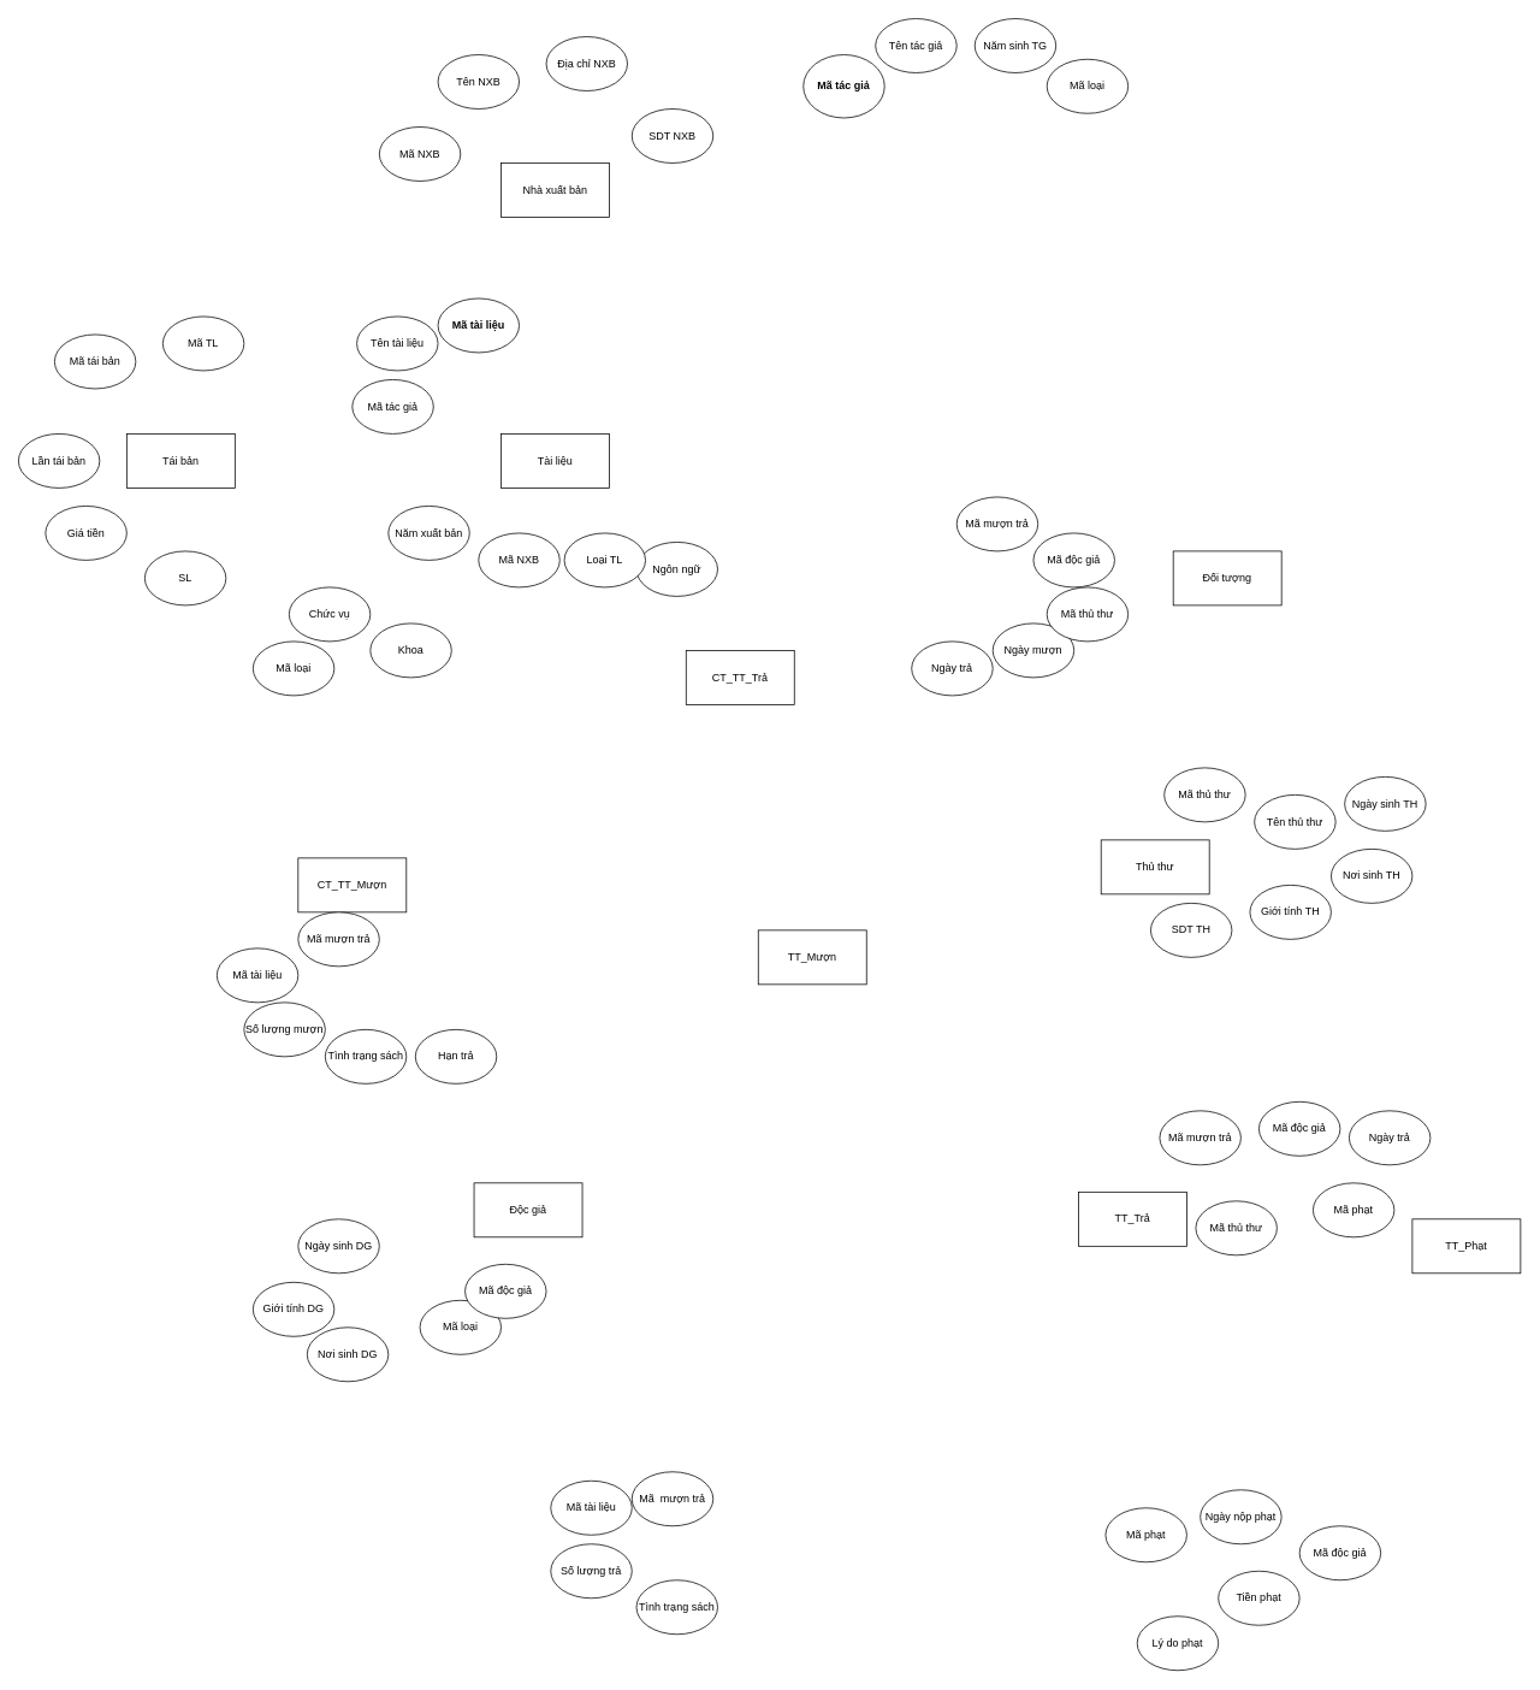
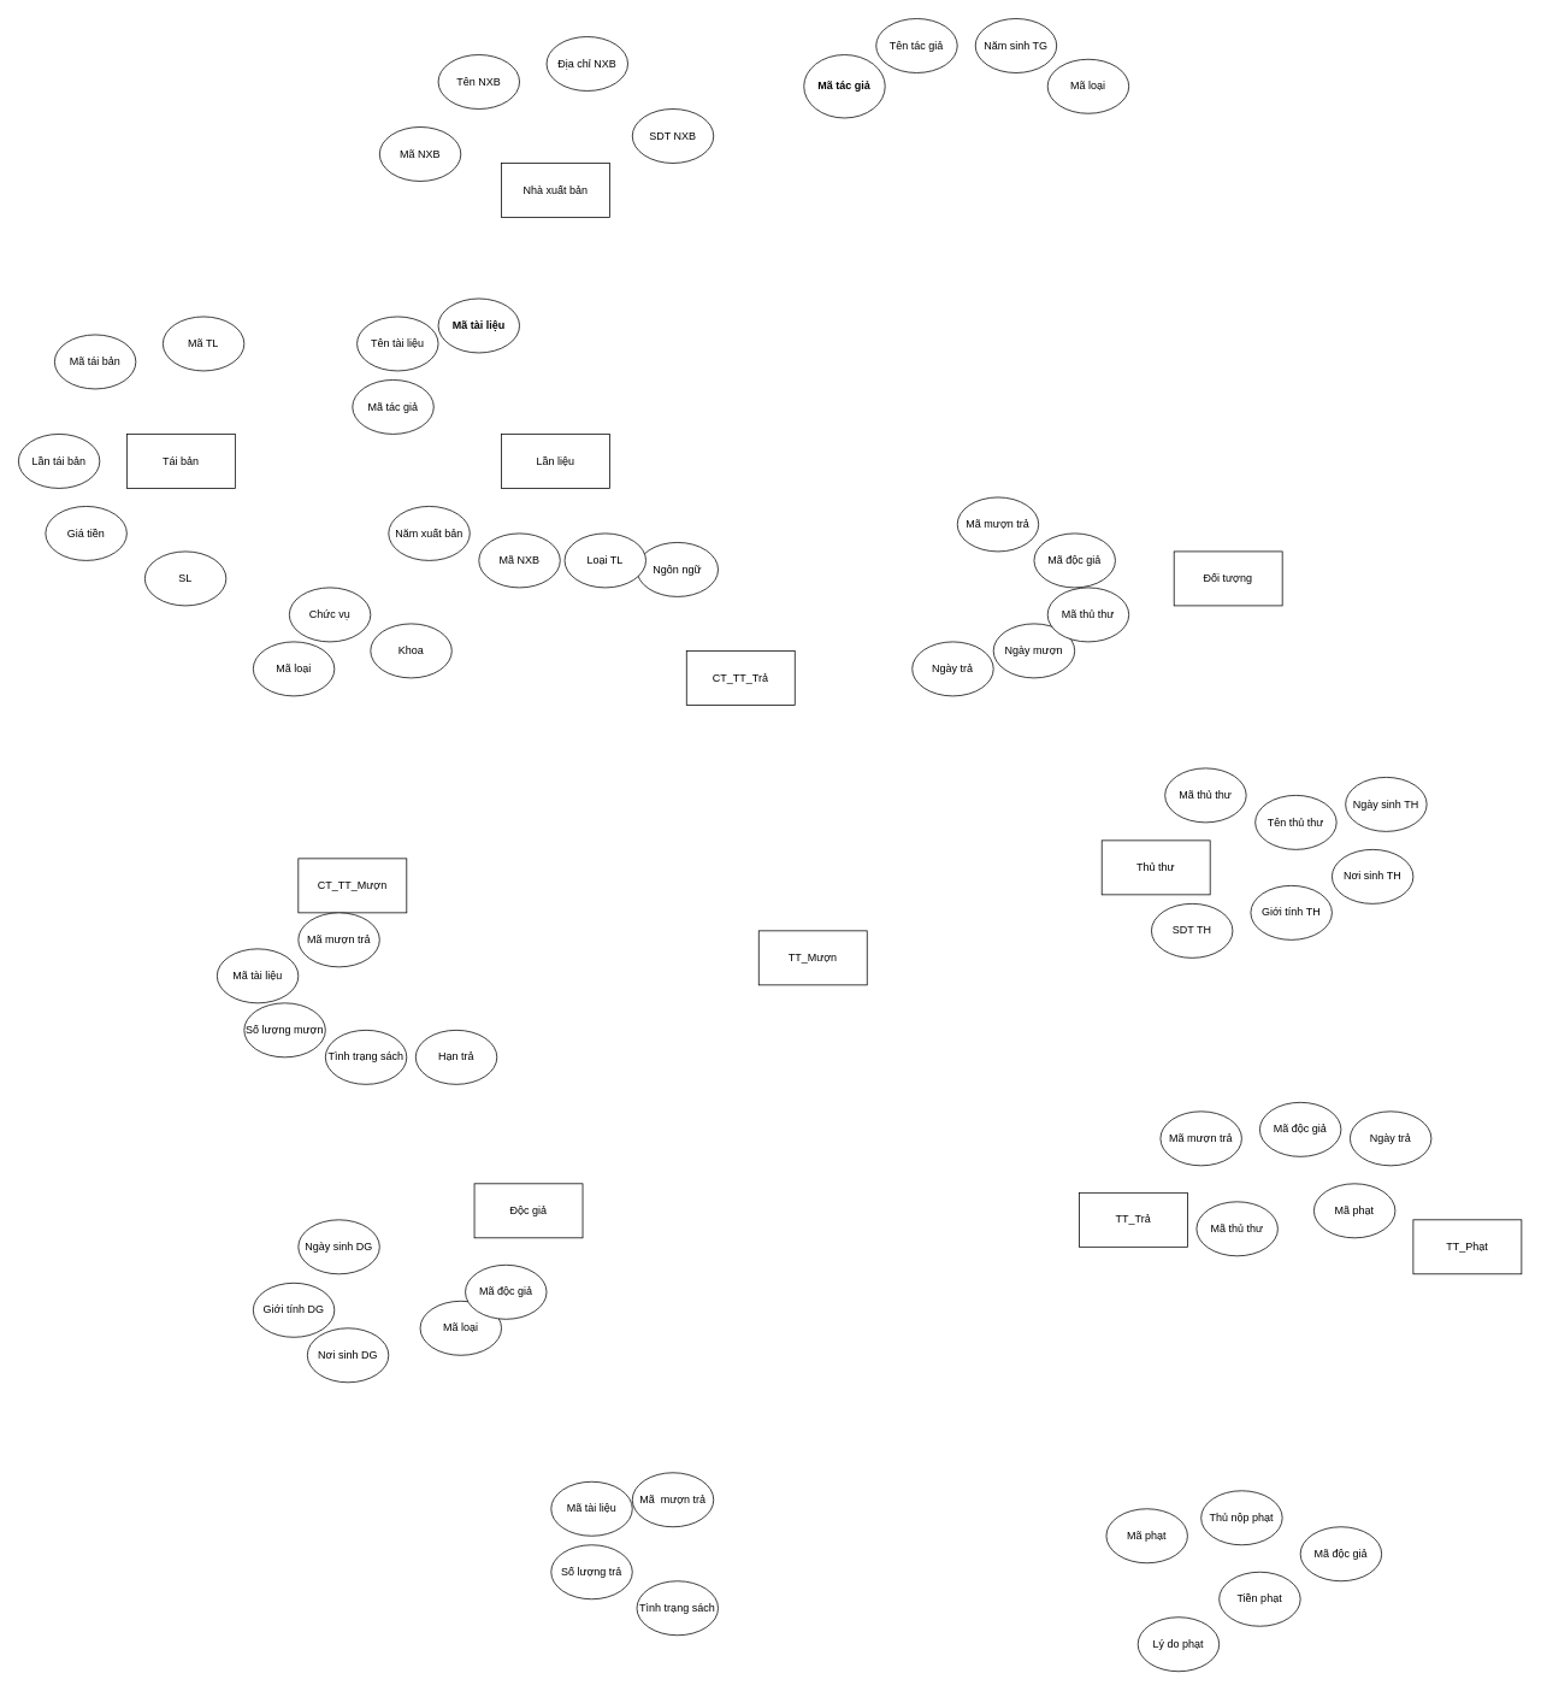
  <mxCell id="0" />
  <mxCell id="1" parent="0" />
- <mxCell id="2" value="Tài liệu" style="rounded=0;whiteSpace=wrap;html=1;" parent="1" vertex="1"><mxGeometry x="555" y="480" width="120" height="60" as="geometry" /></mxCell>
+ <mxCell id="2" value="Lần liệu" style="rounded=0;whiteSpace=wrap;html=1;" parent="1" vertex="1"><mxGeometry x="555" y="480" width="120" height="60" as="geometry" /></mxCell>
  <mxCell id="3" value="Đối tượng" style="rounded=0;whiteSpace=wrap;html=1;" parent="1" vertex="1"><mxGeometry x="1300" y="610" width="120" height="60" as="geometry" /></mxCell>
  <mxCell id="4" value="TT_Trả" style="rounded=0;whiteSpace=wrap;html=1;" parent="1" vertex="1"><mxGeometry x="1195" y="1320" width="120" height="60" as="geometry" /></mxCell>
  <mxCell id="5" value="Tái bản" style="rounded=0;whiteSpace=wrap;html=1;" parent="1" vertex="1"><mxGeometry x="140" y="480" width="120" height="60" as="geometry" /></mxCell>
  <mxCell id="6" value="Nhà xuất bản" style="rounded=0;whiteSpace=wrap;html=1;" parent="1" vertex="1"><mxGeometry x="555" y="180" width="120" height="60" as="geometry" /></mxCell>
  <mxCell id="7" value="CT_TT_Mượn" style="rounded=0;whiteSpace=wrap;html=1;" parent="1" vertex="1"><mxGeometry x="330" y="950" width="120" height="60" as="geometry" /></mxCell>
  <mxCell id="8" value="Độc giả" style="rounded=0;whiteSpace=wrap;html=1;" parent="1" vertex="1"><mxGeometry x="525" y="1310" width="120" height="60" as="geometry" /></mxCell>
  <mxCell id="9" value="CT_TT_Trả" style="rounded=0;whiteSpace=wrap;html=1;" parent="1" vertex="1"><mxGeometry x="760" y="720" width="120" height="60" as="geometry" /></mxCell>
  <mxCell id="10" value="TT_Phạt" style="rounded=0;whiteSpace=wrap;html=1;" parent="1" vertex="1"><mxGeometry x="1565" y="1350" width="120" height="60" as="geometry" /></mxCell>
  <mxCell id="11" value="Tên tài liệu" style="ellipse;whiteSpace=wrap;html=1;" parent="1" vertex="1"><mxGeometry x="395" y="350" width="90" height="60" as="geometry" /></mxCell>
  <mxCell id="12" value="Mã tác giả" style="ellipse;whiteSpace=wrap;html=1;" parent="1" vertex="1"><mxGeometry x="390" y="420" width="90" height="60" as="geometry" /></mxCell>
  <mxCell id="13" value="Ngôn ngữ" style="ellipse;whiteSpace=wrap;html=1;" parent="1" vertex="1"><mxGeometry x="705" y="600" width="90" height="60" as="geometry" /></mxCell>
  <mxCell id="14" value="Ngày mượn" style="ellipse;whiteSpace=wrap;html=1;" parent="1" vertex="1"><mxGeometry x="1100" y="690" width="90" height="60" as="geometry" /></mxCell>
  <mxCell id="15" value="Mã thủ thư" style="ellipse;whiteSpace=wrap;html=1;" parent="1" vertex="1"><mxGeometry x="1160" y="650" width="90" height="60" as="geometry" /></mxCell>
  <mxCell id="16" value="Mã mượn trả" style="ellipse;whiteSpace=wrap;html=1;" parent="1" vertex="1"><mxGeometry x="1060" y="550" width="90" height="60" as="geometry" /></mxCell>
  <mxCell id="17" value="SL" style="ellipse;whiteSpace=wrap;html=1;" parent="1" vertex="1"><mxGeometry x="160" y="610" width="90" height="60" as="geometry" /></mxCell>
  <mxCell id="18" value="Giá tiền" style="ellipse;whiteSpace=wrap;html=1;" parent="1" vertex="1"><mxGeometry x="50" y="560" width="90" height="60" as="geometry" /></mxCell>
  <mxCell id="19" value="Chức vụ" style="ellipse;whiteSpace=wrap;html=1;" parent="1" vertex="1"><mxGeometry x="320" y="650" width="90" height="60" as="geometry" /></mxCell>
  <mxCell id="20" value="Năm sinh TG" style="ellipse;whiteSpace=wrap;html=1;" parent="1" vertex="1"><mxGeometry x="1080" y="20" width="90" height="60" as="geometry" /></mxCell>
  <mxCell id="21" value="Mã độc giả" style="ellipse;whiteSpace=wrap;html=1;" parent="1" vertex="1"><mxGeometry x="1145" y="590" width="90" height="60" as="geometry" /></mxCell>
  <mxCell id="22" value="Tên NXB" style="ellipse;whiteSpace=wrap;html=1;" parent="1" vertex="1"><mxGeometry x="485" y="60" width="90" height="60" as="geometry" /></mxCell>
  <mxCell id="23" value="Mã tái bản" style="ellipse;whiteSpace=wrap;html=1;" parent="1" vertex="1"><mxGeometry x="60" y="370" width="90" height="60" as="geometry" /></mxCell>
  <mxCell id="24" value="Lần tái bản" style="ellipse;whiteSpace=wrap;html=1;" parent="1" vertex="1"><mxGeometry x="20" y="480" width="90" height="60" as="geometry" /></mxCell>
  <mxCell id="25" value="Khoa" style="ellipse;whiteSpace=wrap;html=1;" parent="1" vertex="1"><mxGeometry x="410" y="690" width="90" height="60" as="geometry" /></mxCell>
  <mxCell id="26" value="Mã loại" style="ellipse;whiteSpace=wrap;html=1;" parent="1" vertex="1"><mxGeometry x="1160" y="65" width="90" height="60" as="geometry" /></mxCell>
  <mxCell id="27" value="Mã TL" style="ellipse;whiteSpace=wrap;html=1;" parent="1" vertex="1"><mxGeometry x="180" y="350" width="90" height="60" as="geometry" /></mxCell>
  <mxCell id="28" value="Mã NXB" style="ellipse;whiteSpace=wrap;html=1;" parent="1" vertex="1"><mxGeometry x="530" y="590" width="90" height="60" as="geometry" /></mxCell>
  <mxCell id="29" value="Loại TL" style="ellipse;whiteSpace=wrap;html=1;" parent="1" vertex="1"><mxGeometry x="625" y="590" width="90" height="60" as="geometry" /></mxCell>
  <mxCell id="30" value="Năm xuất bản" style="ellipse;whiteSpace=wrap;html=1;" parent="1" vertex="1"><mxGeometry x="430" y="560" width="90" height="60" as="geometry" /></mxCell>
  <mxCell id="31" value="Mã tài liệu" style="ellipse;whiteSpace=wrap;html=1;fontStyle=1" parent="1" vertex="1"><mxGeometry x="485" y="330" width="90" height="60" as="geometry" /></mxCell>
  <mxCell id="32" value="Mã tác giả" style="ellipse;whiteSpace=wrap;html=1;fontStyle=1" parent="1" vertex="1"><mxGeometry x="890" y="60" width="90" height="70" as="geometry" /></mxCell>
  <mxCell id="33" value="Tên tác giả" style="ellipse;whiteSpace=wrap;html=1;" parent="1" vertex="1"><mxGeometry x="970" y="20" width="90" height="60" as="geometry" /></mxCell>
  <mxCell id="34" style="edgeStyle=orthogonalEdgeStyle;rounded=0;orthogonalLoop=1;jettySize=auto;html=1;exitX=0.5;exitY=1;exitDx=0;exitDy=0;" parent="1" source="3" target="3" edge="1"><mxGeometry relative="1" as="geometry" /></mxCell>
  <mxCell id="35" value="Mã loại" style="ellipse;whiteSpace=wrap;html=1;" parent="1" vertex="1"><mxGeometry x="280" y="710" width="90" height="60" as="geometry" /></mxCell>
  <mxCell id="36" value="Mã NXB" style="ellipse;whiteSpace=wrap;html=1;" parent="1" vertex="1"><mxGeometry x="420" y="140" width="90" height="60" as="geometry" /></mxCell>
  <mxCell id="37" value="SDT NXB" style="ellipse;whiteSpace=wrap;html=1;" parent="1" vertex="1"><mxGeometry x="700" y="120" width="90" height="60" as="geometry" /></mxCell>
  <mxCell id="38" value="Địa chỉ NXB" style="ellipse;whiteSpace=wrap;html=1;" parent="1" vertex="1"><mxGeometry x="605" y="40" width="90" height="60" as="geometry" /></mxCell>
  <mxCell id="39" value="Ngày trả" style="ellipse;whiteSpace=wrap;html=1;" parent="1" vertex="1"><mxGeometry x="1010" y="710" width="90" height="60" as="geometry" /></mxCell>
  <mxCell id="40" value="Mã mượn trả" style="ellipse;whiteSpace=wrap;html=1;" parent="1" vertex="1"><mxGeometry x="330" y="1010" width="90" height="60" as="geometry" /></mxCell>
  <mxCell id="41" value="Mã tài liệu" style="ellipse;whiteSpace=wrap;html=1;" parent="1" vertex="1"><mxGeometry x="240" y="1050" width="90" height="60" as="geometry" /></mxCell>
  <mxCell id="42" value="Số lượng mượn" style="ellipse;whiteSpace=wrap;html=1;" parent="1" vertex="1"><mxGeometry x="270" y="1110" width="90" height="60" as="geometry" /></mxCell>
  <mxCell id="43" value="Tình trạng sách" style="ellipse;whiteSpace=wrap;html=1;" parent="1" vertex="1"><mxGeometry x="360" y="1140" width="90" height="60" as="geometry" /></mxCell>
  <mxCell id="44" value="Hạn trả" style="ellipse;whiteSpace=wrap;html=1;" parent="1" vertex="1"><mxGeometry x="460" y="1140" width="90" height="60" as="geometry" /></mxCell>
  <mxCell id="45" value="Mã thủ thư" style="ellipse;whiteSpace=wrap;html=1;" parent="1" vertex="1"><mxGeometry x="1290" y="850" width="90" height="60" as="geometry" /></mxCell>
  <mxCell id="46" value="Tên thủ thư" style="ellipse;whiteSpace=wrap;html=1;" parent="1" vertex="1"><mxGeometry x="1390" y="880" width="90" height="60" as="geometry" /></mxCell>
  <mxCell id="47" value="Nơi sinh TH" style="ellipse;whiteSpace=wrap;html=1;" parent="1" vertex="1"><mxGeometry x="1475" y="940" width="90" height="60" as="geometry" /></mxCell>
  <mxCell id="48" value="Giới tính DG" style="ellipse;whiteSpace=wrap;html=1;" parent="1" vertex="1"><mxGeometry x="280" y="1420" width="90" height="60" as="geometry" /></mxCell>
  <mxCell id="49" value="Ngày sinh TH" style="ellipse;whiteSpace=wrap;html=1;" parent="1" vertex="1"><mxGeometry x="1490" y="860" width="90" height="60" as="geometry" /></mxCell>
  <mxCell id="50" value="Giới tính TH" style="ellipse;whiteSpace=wrap;html=1;" parent="1" vertex="1"><mxGeometry x="1385" y="980" width="90" height="60" as="geometry" /></mxCell>
  <mxCell id="51" value="SDT TH" style="ellipse;whiteSpace=wrap;html=1;" parent="1" vertex="1"><mxGeometry x="1275" y="1000" width="90" height="60" as="geometry" /></mxCell>
  <mxCell id="52" value="Nơi sinh DG" style="ellipse;whiteSpace=wrap;html=1;" parent="1" vertex="1"><mxGeometry x="340" y="1470" width="90" height="60" as="geometry" /></mxCell>
  <mxCell id="53" value="Mã loại" style="ellipse;whiteSpace=wrap;html=1;" parent="1" vertex="1"><mxGeometry x="465" y="1440" width="90" height="60" as="geometry" /></mxCell>
  <mxCell id="54" value="Mã độc giả" style="ellipse;whiteSpace=wrap;html=1;" parent="1" vertex="1"><mxGeometry x="1395" y="1220" width="90" height="60" as="geometry" /></mxCell>
  <mxCell id="55" value="Ngày sinh DG" style="ellipse;whiteSpace=wrap;html=1;" parent="1" vertex="1"><mxGeometry x="330" y="1350" width="90" height="60" as="geometry" /></mxCell>
  <mxCell id="56" value="Mã độc giả" style="ellipse;whiteSpace=wrap;html=1;" parent="1" vertex="1"><mxGeometry x="515" y="1400" width="90" height="60" as="geometry" /></mxCell>
- <mxCell id="57" value="Ngày nộp phạt" style="ellipse;whiteSpace=wrap;html=1;" parent="1" vertex="1"><mxGeometry x="1330" y="1650" width="90" height="60" as="geometry" /></mxCell>
+ <mxCell id="57" value="Thủ nộp phạt" style="ellipse;whiteSpace=wrap;html=1;" parent="1" vertex="1"><mxGeometry x="1330" y="1650" width="90" height="60" as="geometry" /></mxCell>
  <mxCell id="58" value="Mã mượn trả" style="ellipse;whiteSpace=wrap;html=1;" parent="1" vertex="1"><mxGeometry x="1285" y="1230" width="90" height="60" as="geometry" /></mxCell>
  <mxCell id="59" value="Ngày trả" style="ellipse;whiteSpace=wrap;html=1;" parent="1" vertex="1"><mxGeometry x="1495" y="1230" width="90" height="60" as="geometry" /></mxCell>
  <mxCell id="60" value="Mã phạt" style="ellipse;whiteSpace=wrap;html=1;" parent="1" vertex="1"><mxGeometry x="1455" y="1310" width="90" height="60" as="geometry" /></mxCell>
  <mxCell id="61" value="Mã thủ thư" style="ellipse;whiteSpace=wrap;html=1;" parent="1" vertex="1"><mxGeometry x="1325" y="1330" width="90" height="60" as="geometry" /></mxCell>
  <mxCell id="62" value="Tình trạng sách" style="ellipse;whiteSpace=wrap;html=1;" parent="1" vertex="1"><mxGeometry x="705" y="1750" width="90" height="60" as="geometry" /></mxCell>
  <mxCell id="63" value="Số lượng trả" style="ellipse;whiteSpace=wrap;html=1;" parent="1" vertex="1"><mxGeometry x="610" y="1710" width="90" height="60" as="geometry" /></mxCell>
  <mxCell id="64" value="Mã tài liệu" style="ellipse;whiteSpace=wrap;html=1;" parent="1" vertex="1"><mxGeometry x="610" y="1640" width="90" height="60" as="geometry" /></mxCell>
  <mxCell id="65" value="Mã&amp;nbsp; mượn trả" style="ellipse;whiteSpace=wrap;html=1;" parent="1" vertex="1"><mxGeometry x="700" y="1630" width="90" height="60" as="geometry" /></mxCell>
  <mxCell id="66" value="Mã phạt" style="ellipse;whiteSpace=wrap;html=1;" parent="1" vertex="1"><mxGeometry x="1225" y="1670" width="90" height="60" as="geometry" /></mxCell>
  <mxCell id="67" value="Tiền phạt" style="ellipse;whiteSpace=wrap;html=1;" parent="1" vertex="1"><mxGeometry x="1350" y="1740" width="90" height="60" as="geometry" /></mxCell>
  <mxCell id="68" value="Lý do phạt" style="ellipse;whiteSpace=wrap;html=1;" parent="1" vertex="1"><mxGeometry x="1260" y="1790" width="90" height="60" as="geometry" /></mxCell>
  <mxCell id="69" value="Mã độc giả" style="ellipse;whiteSpace=wrap;html=1;" parent="1" vertex="1"><mxGeometry x="1440" y="1690" width="90" height="60" as="geometry" /></mxCell>
  <mxCell id="70" value="Thủ thư" style="rounded=0;whiteSpace=wrap;html=1;" parent="1" vertex="1"><mxGeometry x="1220" y="930" width="120" height="60" as="geometry" /></mxCell>
  <mxCell id="71" value="TT_Mượn" style="rounded=0;whiteSpace=wrap;html=1;" parent="1" vertex="1"><mxGeometry x="840" y="1030" width="120" height="60" as="geometry" /></mxCell>
